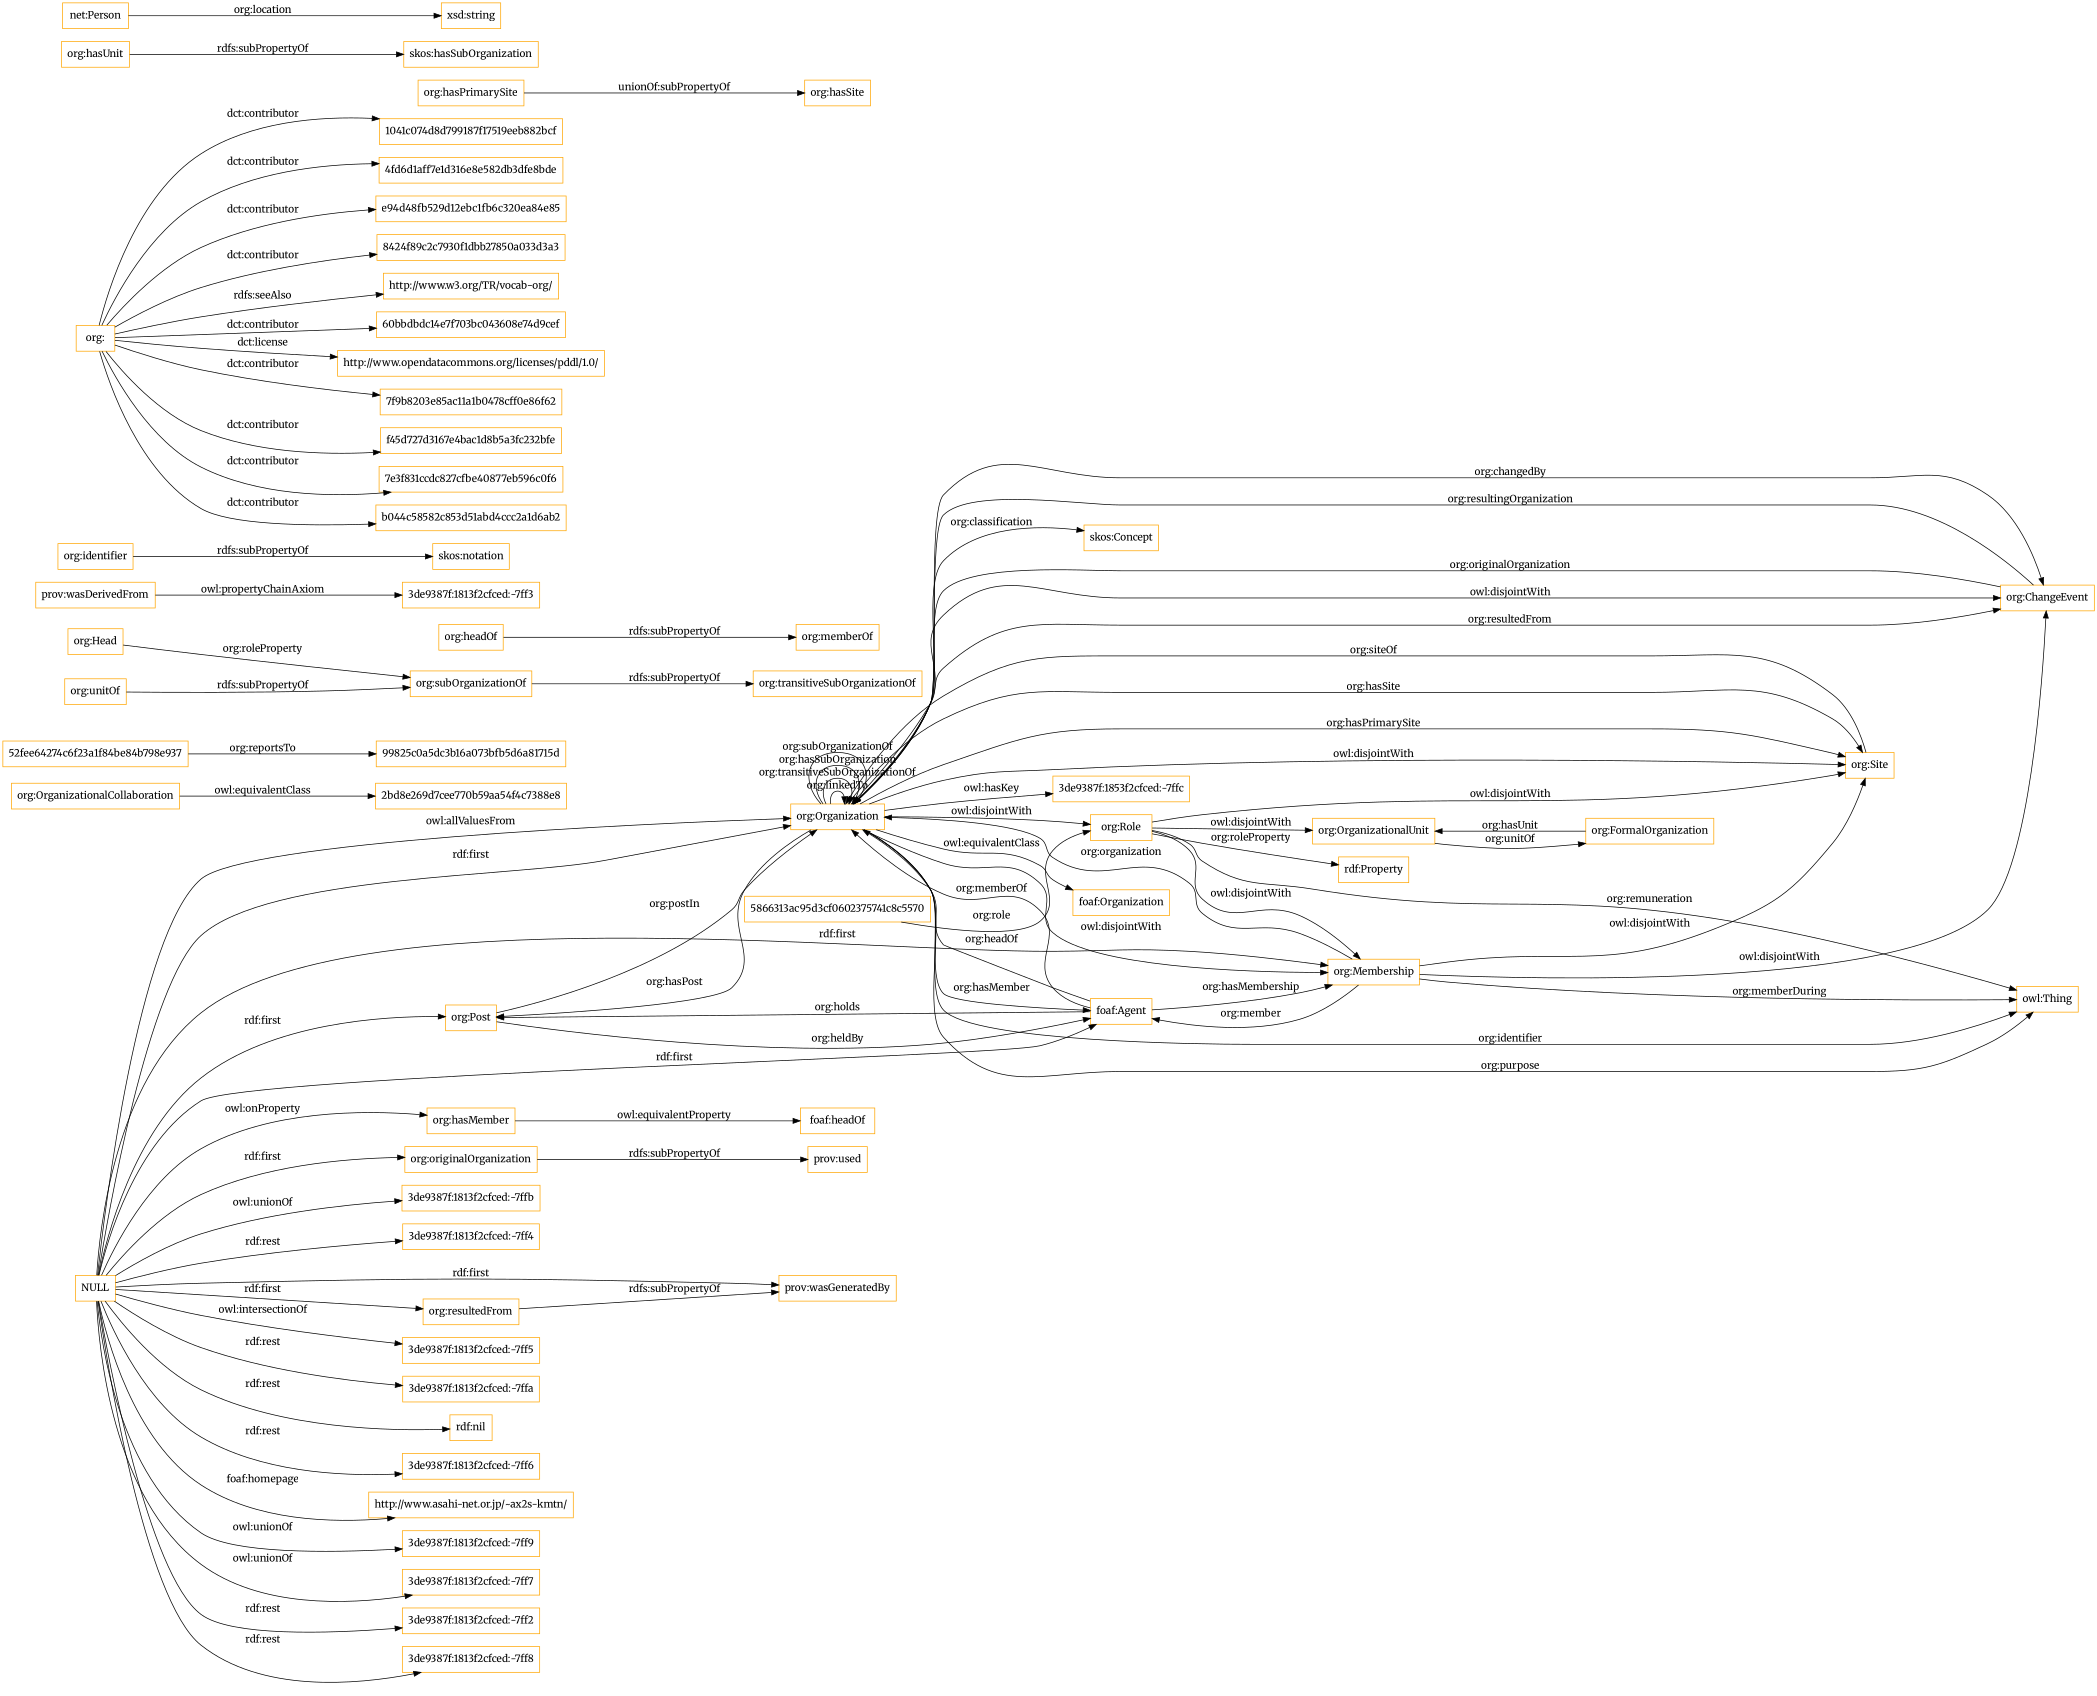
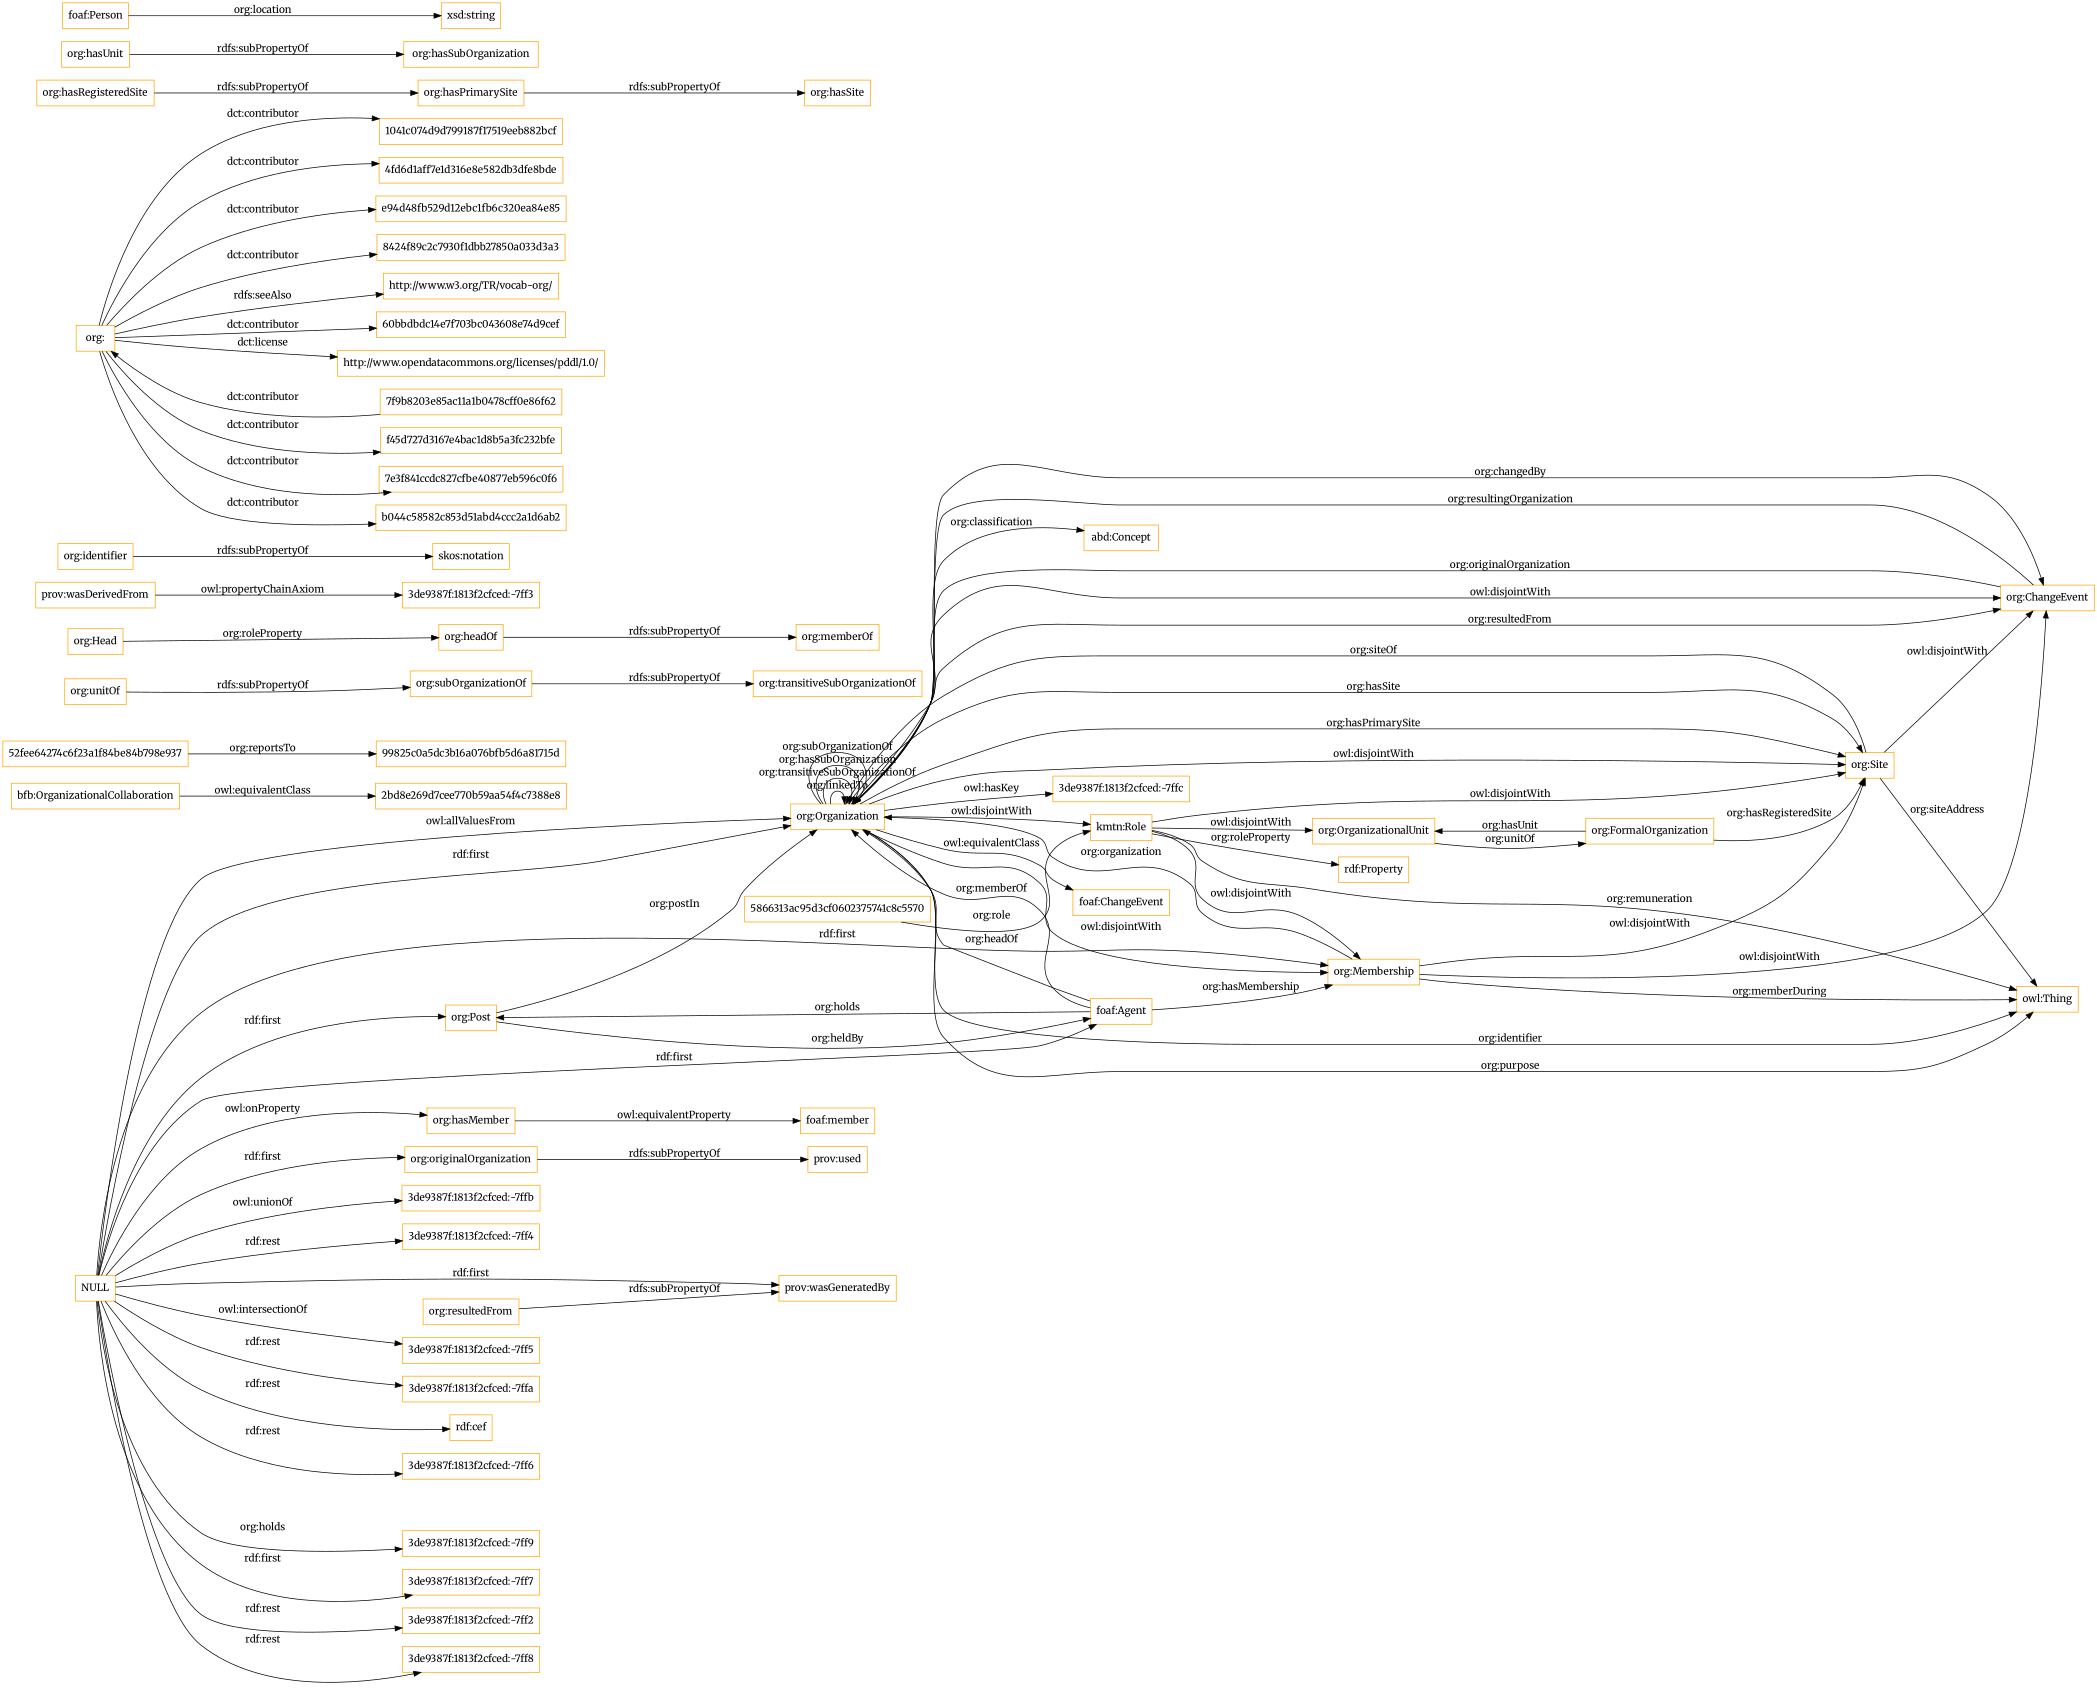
  digraph {
    fontname=Merriweather
    rankdir=LR
    node [color=orange fontname=Merriweather shape=rectangle]
    edge [fontname=Merriweather]
    "org:Post"
    "org:Organization"
    "foaf:Agent"
    "org:Site"
    "org:ChangeEvent"
    "owl:Thing"
-   "org:Role"
+   "org:Role" [label="kmtn:Role"]
    "org:Membership"
-   "3de9387f:1813f2cfced:-7ffc" [label="3de9387f:1853f2cfced:-7ffc"]
-   "foaf:Organization"
-   "skos:Concept"
+   "3de9387f:1813f2cfced:-7ffc"
+   "foaf:Organization" [label="foaf:ChangeEvent"]
+   "skos:Concept" [label="abd:Concept"]
    "org:FormalOrganization"
    "org:OrganizationalUnit"
-   "org:OrganizationalCollaboration"
+   "org:OrganizationalCollaboration" [label="bfb:OrganizationalCollaboration"]
    "2bd8e269d7cee770b59aa54f4c7388e8"
    "52fee64274c6f23a1f84be84b798e937"
-   "99825c0a5dc3b16a073bfb5d6a81715d"
+   "99825c0a5dc3b16a073bfb5d6a81715d" [label="99825c0a5dc3b16a076bfb5d6a81715d"]
    "rdf:Property"
    "5866313ac95d3cf0602375741c8c5570"
    "org:headOf"
    "org:memberOf"
    "prov:wasDerivedFrom"
    "3de9387f:1813f2cfced:-7ff3"
    "org:hasMember"
-   "foaf:member" [label="foaf:headOf"]
+   "foaf:member"
    "org:originalOrganization"
    "prov:used"
    "org:subOrganizationOf"
    "org:transitiveSubOrganizationOf"
    NULL
    "3de9387f:1813f2cfced:-7ffb"
    "3de9387f:1813f2cfced:-7ff4"
    "org:resultedFrom"
    "3de9387f:1813f2cfced:-7ff5"
    "3de9387f:1813f2cfced:-7ffa"
-   "rdf:nil"
+   "rdf:nil" [label="rdf:cef"]
    "3de9387f:1813f2cfced:-7ff6"
-   "http://www.asahi-net.or.jp/~ax2s-kmtn/"
    "3de9387f:1813f2cfced:-7ff9"
    "3de9387f:1813f2cfced:-7ff7"
    "3de9387f:1813f2cfced:-7ff2"
    "3de9387f:1813f2cfced:-7ff8"
    "prov:wasGeneratedBy"
    "org:identifier"
    "skos:notation"
    "org:Head"
    "org:"
-   "1041c074d8d799187f17519eeb882bcf"
+   "1041c074d8d799187f17519eeb882bcf" [label="1041c074d9d799187f17519eeb882bcf"]
    "4fd6d1aff7e1d316e8e582db3dfe8bde"
    e94d48fb529d12ebc1fb6c320ea84e85
    "8424f89c2c7930f1dbb27850a033d3a3"
    "http://www.w3.org/TR/vocab-org/"
    "60bbdbdc14e7f703bc043608e74d9cef"
    "http://www.opendatacommons.org/licenses/pddl/1.0/"
    "7f9b8203e85ac11a1b0478cff0e86f62"
    f45d727d3167e4bac1d8b5a3fc232bfe
-   "7e3f831ccdc827cfbe40877eb596c0f6"
+   "7e3f831ccdc827cfbe40877eb596c0f6" [label="7e3f841ccdc827cfbe40877eb596c0f6"]
    b044c58582c853d51abd4ccc2a1d6ab2
+   "org:hasRegisteredSite"
    "org:hasPrimarySite"
    "org:hasSite"
    "org:unitOf"
    "org:hasUnit"
-   "org:hasSubOrganization" [label="skos:hasSubOrganization"]
-   "foaf:Person" [label="net:Person"]
+   "org:hasSubOrganization"
+   "foaf:Person"
    "xsd:string"
    "org:Post" -> "org:Organization" [label="org:postIn"]
    "org:Post" -> "foaf:Agent" [label="org:heldBy"]
-   "org:Organization" -> "org:Post" [label="org:hasPost"]
    "org:Organization" -> "org:Organization" [label="org:linkedTo"]
    "org:Organization" -> "org:Organization" [label="org:transitiveSubOrganizationOf"]
    "org:Organization" -> "org:Organization" [label="org:hasSubOrganization"]
    "org:Organization" -> "org:Organization" [label="org:subOrganizationOf"]
-   "org:Organization" -> "foaf:Agent" [label="org:hasMember"]
    "org:Organization" -> "org:Site" [label="owl:disjointWith"]
    "org:Organization" -> "org:Site" [label="org:hasSite"]
    "org:Organization" -> "org:Site" [label="org:hasPrimarySite"]
    "org:Organization" -> "org:ChangeEvent" [label="owl:disjointWith"]
    "org:Organization" -> "org:ChangeEvent" [label="org:resultedFrom"]
    "org:Organization" -> "org:ChangeEvent" [label="org:changedBy"]
    "org:Organization" -> "owl:Thing" [label="org:identifier"]
    "org:Organization" -> "owl:Thing" [label="org:purpose"]
    "org:Organization" -> "org:Role" [label="owl:disjointWith"]
    "org:Organization" -> "org:Membership" [label="owl:disjointWith"]
    "org:Organization" -> "3de9387f:1813f2cfced:-7ffc" [label="owl:hasKey"]
    "org:Organization" -> "foaf:Organization" [label="owl:equivalentClass"]
    "org:Organization" -> "skos:Concept" [label="org:classification"]
    "foaf:Agent" -> "org:Post" [label="org:holds"]
    "foaf:Agent" -> "org:Organization" [label="org:memberOf"]
    "foaf:Agent" -> "org:Organization" [label="org:headOf"]
    "foaf:Agent" -> "org:Membership" [label="org:hasMembership"]
    "org:Site" -> "org:Organization" [label="org:siteOf"]
+   "org:Site" -> "org:ChangeEvent" [label="owl:disjointWith"]
+   "org:Site" -> "owl:Thing" [label="org:siteAddress"]
    "org:ChangeEvent" -> "org:Organization" [label="org:resultingOrganization"]
    "org:ChangeEvent" -> "org:Organization" [label="org:originalOrganization"]
    "org:Role" -> "org:Site" [label="owl:disjointWith"]
    "org:Role" -> "owl:Thing" [label="org:remuneration"]
    "org:Role" -> "org:Membership" [label="owl:disjointWith"]
    "org:Role" -> "org:OrganizationalUnit" [label="owl:disjointWith"]
    "org:Role" -> "rdf:Property" [label="org:roleProperty"]
    "org:Membership" -> "org:Organization" [label="org:organization"]
-   "org:Membership" -> "foaf:Agent" [label="org:member"]
    "org:Membership" -> "org:Site" [label="owl:disjointWith"]
    "org:Membership" -> "org:ChangeEvent" [label="owl:disjointWith"]
    "org:Membership" -> "owl:Thing" [label="org:memberDuring"]
+   "org:FormalOrganization" -> "org:Site" [label="org:hasRegisteredSite"]
    "org:FormalOrganization" -> "org:OrganizationalUnit" [label="org:hasUnit"]
    "org:OrganizationalUnit" -> "org:FormalOrganization" [label="org:unitOf"]
    "org:OrganizationalCollaboration" -> "2bd8e269d7cee770b59aa54f4c7388e8" [label="owl:equivalentClass"]
    "52fee64274c6f23a1f84be84b798e937" -> "99825c0a5dc3b16a073bfb5d6a81715d" [label="org:reportsTo"]
    "5866313ac95d3cf0602375741c8c5570" -> "org:Role" [label="org:role"]
    "org:headOf" -> "org:memberOf" [label="rdfs:subPropertyOf"]
    "prov:wasDerivedFrom" -> "3de9387f:1813f2cfced:-7ff3" [label="owl:propertyChainAxiom"]
    "org:hasMember" -> "foaf:member" [label="owl:equivalentProperty"]
    "org:originalOrganization" -> "prov:used" [label="rdfs:subPropertyOf"]
    "org:subOrganizationOf" -> "org:transitiveSubOrganizationOf" [label="rdfs:subPropertyOf"]
    NULL -> "org:Post" [label="rdf:first"]
    NULL -> "org:Organization" [label="owl:allValuesFrom"]
    NULL -> "org:Organization" [label="rdf:first"]
    NULL -> "foaf:Agent" [label="rdf:first"]
    NULL -> "org:Membership" [label="rdf:first"]
    NULL -> "org:hasMember" [label="owl:onProperty"]
    NULL -> "org:originalOrganization" [label="rdf:first"]
    NULL -> "3de9387f:1813f2cfced:-7ffb" [label="owl:unionOf"]
    NULL -> "3de9387f:1813f2cfced:-7ff4" [label="rdf:rest"]
-   NULL -> "org:resultedFrom" [label="rdf:first"]
    NULL -> "3de9387f:1813f2cfced:-7ff5" [label="owl:intersectionOf"]
    NULL -> "3de9387f:1813f2cfced:-7ffa" [label="rdf:rest"]
    NULL -> "rdf:nil" [label="rdf:rest"]
    NULL -> "3de9387f:1813f2cfced:-7ff6" [label="rdf:rest"]
-   NULL -> "http://www.asahi-net.or.jp/~ax2s-kmtn/" [label="foaf:homepage"]
-   NULL -> "3de9387f:1813f2cfced:-7ff9" [label="owl:unionOf"]
-   NULL -> "3de9387f:1813f2cfced:-7ff7" [label="owl:unionOf"]
+   NULL -> "3de9387f:1813f2cfced:-7ff9" [label="org:holds"]
+   NULL -> "3de9387f:1813f2cfced:-7ff7" [label="rdf:first"]
    NULL -> "3de9387f:1813f2cfced:-7ff2" [label="rdf:rest"]
    NULL -> "3de9387f:1813f2cfced:-7ff8" [label="rdf:rest"]
    NULL -> "prov:wasGeneratedBy" [label="rdf:first"]
    "org:resultedFrom" -> "prov:wasGeneratedBy" [label="rdfs:subPropertyOf"]
    "org:identifier" -> "skos:notation" [label="rdfs:subPropertyOf"]
-   "org:Head" -> "org:subOrganizationOf" [label="org:roleProperty"]
+   "org:Head" -> "org:headOf" [label="org:roleProperty"]
    "org:" -> "1041c074d8d799187f17519eeb882bcf" [label="dct:contributor"]
    "org:" -> "4fd6d1aff7e1d316e8e582db3dfe8bde" [label="dct:contributor"]
    "org:" -> e94d48fb529d12ebc1fb6c320ea84e85 [label="dct:contributor"]
    "org:" -> "8424f89c2c7930f1dbb27850a033d3a3" [label="dct:contributor"]
    "org:" -> "http://www.w3.org/TR/vocab-org/" [label="rdfs:seeAlso"]
    "org:" -> "60bbdbdc14e7f703bc043608e74d9cef" [label="dct:contributor"]
    "org:" -> "http://www.opendatacommons.org/licenses/pddl/1.0/" [label="dct:license"]
-   "org:" -> "7f9b8203e85ac11a1b0478cff0e86f62" [label="dct:contributor"]
+   "7f9b8203e85ac11a1b0478cff0e86f62" -> "org:" [label="dct:contributor"]
    "org:" -> f45d727d3167e4bac1d8b5a3fc232bfe [label="dct:contributor"]
    "org:" -> "7e3f831ccdc827cfbe40877eb596c0f6" [label="dct:contributor"]
    "org:" -> b044c58582c853d51abd4ccc2a1d6ab2 [label="dct:contributor"]
-   "org:hasPrimarySite" -> "org:hasSite" [label="unionOf:subPropertyOf"]
+   "org:hasRegisteredSite" -> "org:hasPrimarySite" [label="rdfs:subPropertyOf"]
+   "org:hasPrimarySite" -> "org:hasSite" [label="rdfs:subPropertyOf"]
    "org:unitOf" -> "org:subOrganizationOf" [label="rdfs:subPropertyOf"]
    "org:hasUnit" -> "org:hasSubOrganization" [label="rdfs:subPropertyOf"]
    "foaf:Person" -> "xsd:string" [label="org:location"]
  }
